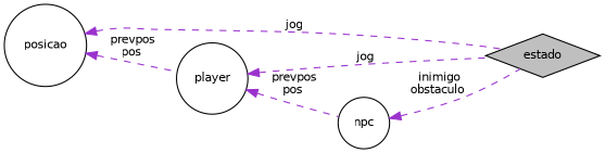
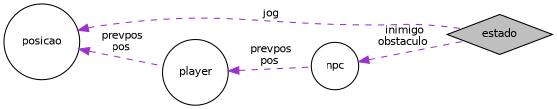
  digraph {
    rankdir=LR
    node [color=black fillcolor=white fontname=Helvetica fontsize=10 shape=circle style=filled]
    edge [color=darkorchid3 dir=back fontname=Helvetica fontsize=10 labelfontname=Helvetica labelfontsize=10 style=dashed]
    n1 [fillcolor=grey75 fontcolor=black height=0.2 label=estado shape=diamond width=0.4]
    n2 [height=0.2 label=posicao width=0.4]
    n3 [height=0.2 label=player width=0.4]
    n4 [height=0.2 label=npc width=0.4]
    n2 -> n1 [label=" jog"]
    n2 -> n3 [label=" prevpos\npos"]
-   n3 -> n1 [label=" jog"]
    n3 -> n4 [label=" prevpos\npos"]
    n4 -> n1 [label=" inimigo\nobstaculo"]
  }
